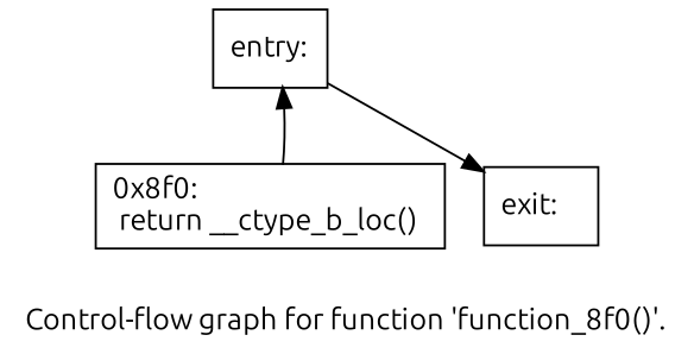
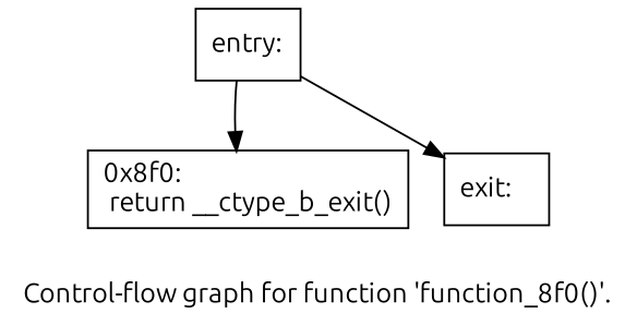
  digraph {
    fontname=Ubuntu
    label="Control-flow graph for function 'function_8f0()'."
    node [fontname=Ubuntu shape=record]
    edge [fontname=Ubuntu]
    n1 [label="{entry:\l}"]
-   n2 [label="{0x8f0:\l  return __ctype_b_loc()\l}"]
+   n2 [label="{0x8f0:\l  return __ctype_b_exit()\l}"]
    n3 [label="{exit:\l}"]
-   n2 -> n1
+   n1 -> n2
    n1 -> n3
  }
